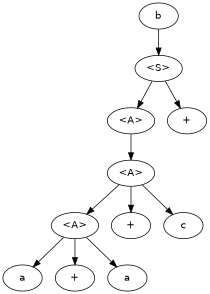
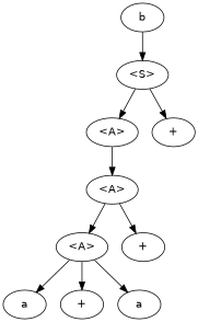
  digraph {
    fontname="DejaVu Sans"
    node [fontname="DejaVu Sans"]
    edge [fontname="DejaVu Sans"]
    n1 [label="<S>"]
    n2 [label="<A>"]
    n3 [label="+"]
    n4 [label="<A>"]
    n5 [label=b]
    n6 [label="<A>"]
    n7 [label="+"]
-   n8 [label=c]
    n9 [label=a]
    n10 [label="+"]
    n11 [label=a]
    n1 -> n2
    n1 -> n3
    n2 -> n4
    n4 -> n6
    n4 -> n7
-   n4 -> n8
    n5 -> n1
    n6 -> n9
    n6 -> n10
    n6 -> n11
  }
